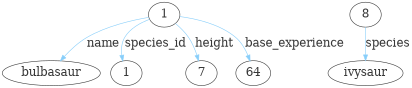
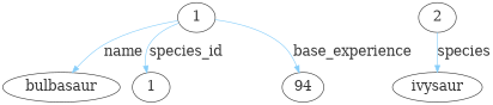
  digraph {
    fontname="DejaVu Serif"
    rankdir=TB
    node [color=grey22 fontcolor=grey22 fontname="DejaVu Serif" fontsize=20 penwidth=1.0]
    edge [color=lightskyblue fontcolor=grey22 fontname="DejaVu Serif" fontsize=20 penwidth=1.0]
    n1 [label=1]
    bulbasaur
    1
-   7
-   64
-   n6 [label=8]
+   64 [label=94]
+   n6 [label=2]
    ivysaur
    n1 -> bulbasaur [label=name]
    n1 -> 1 [label=species_id]
-   n1 -> 7 [label=height]
    n1 -> 64 [label=base_experience]
    n6 -> ivysaur [label=species]
  }
